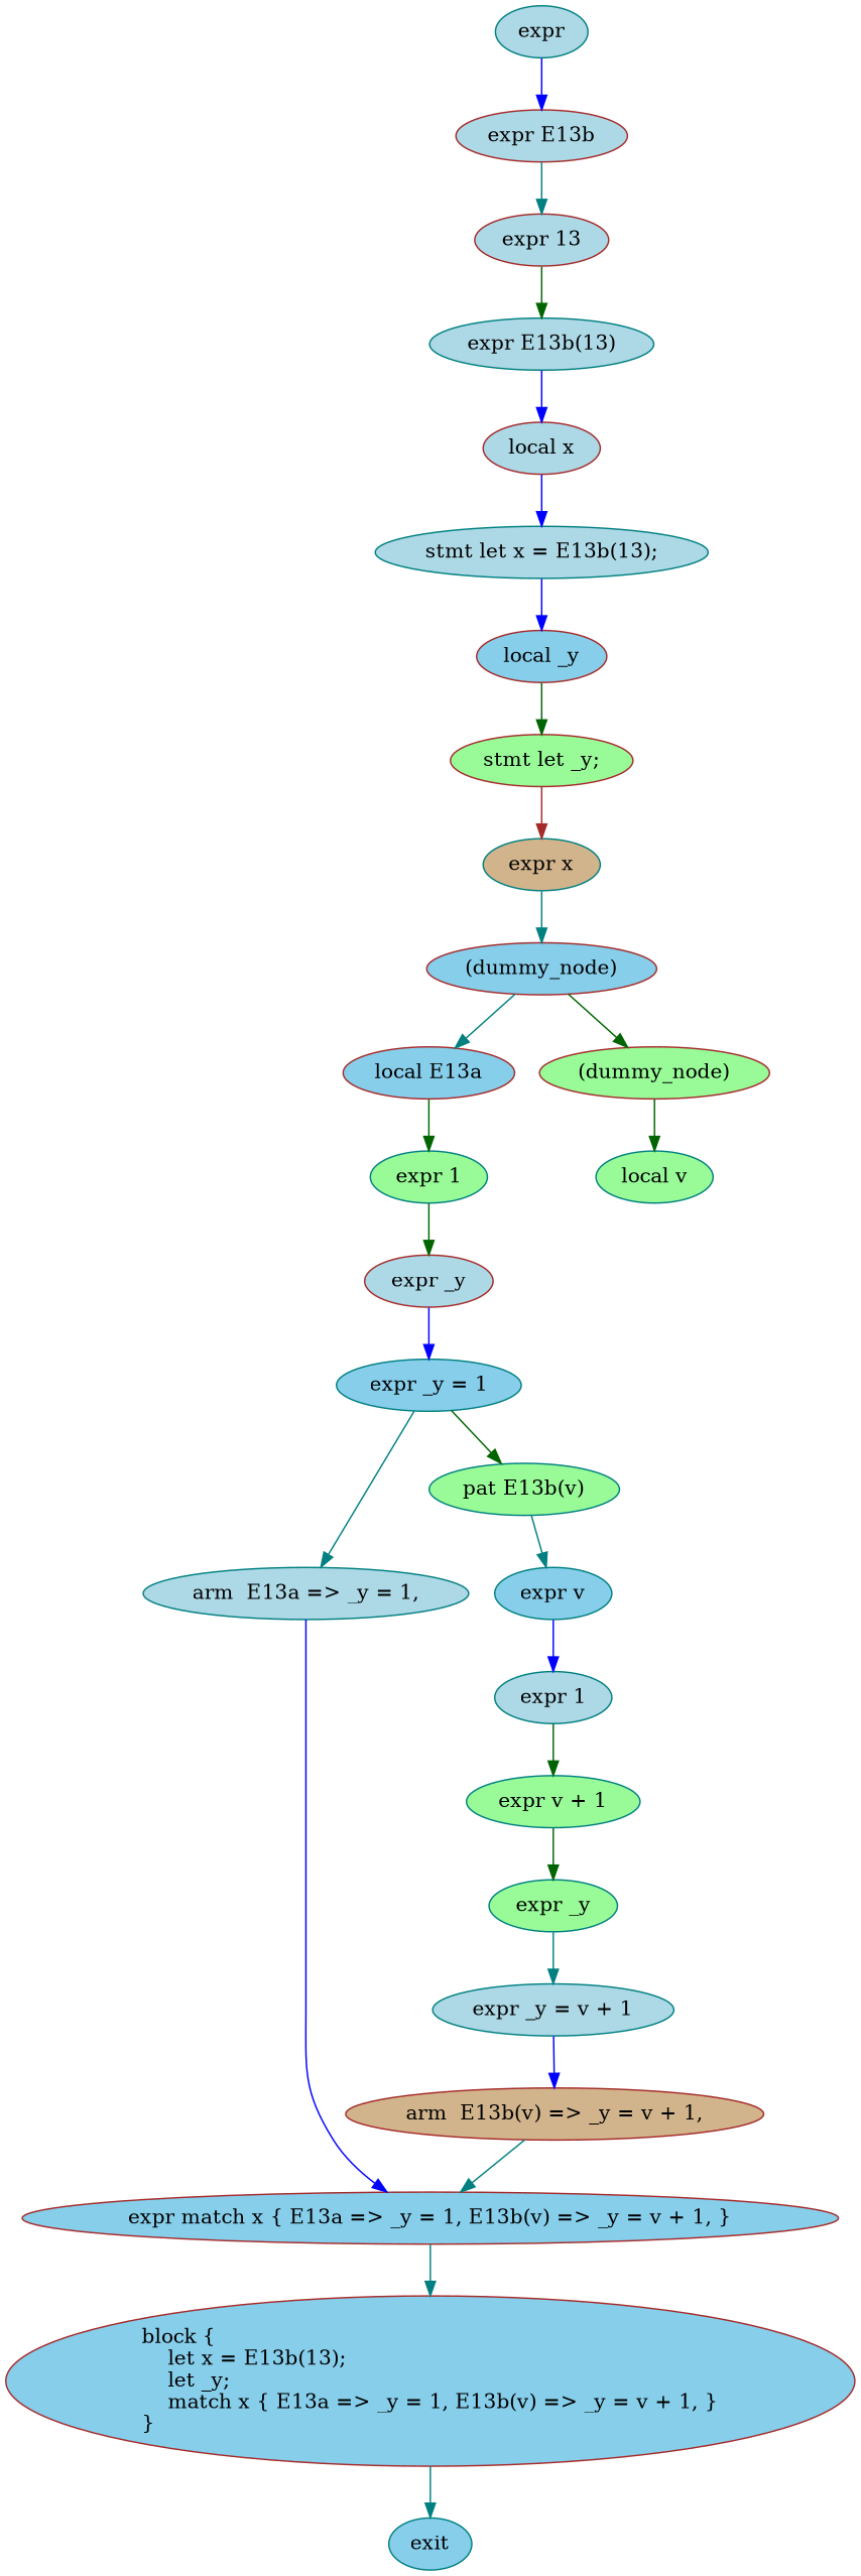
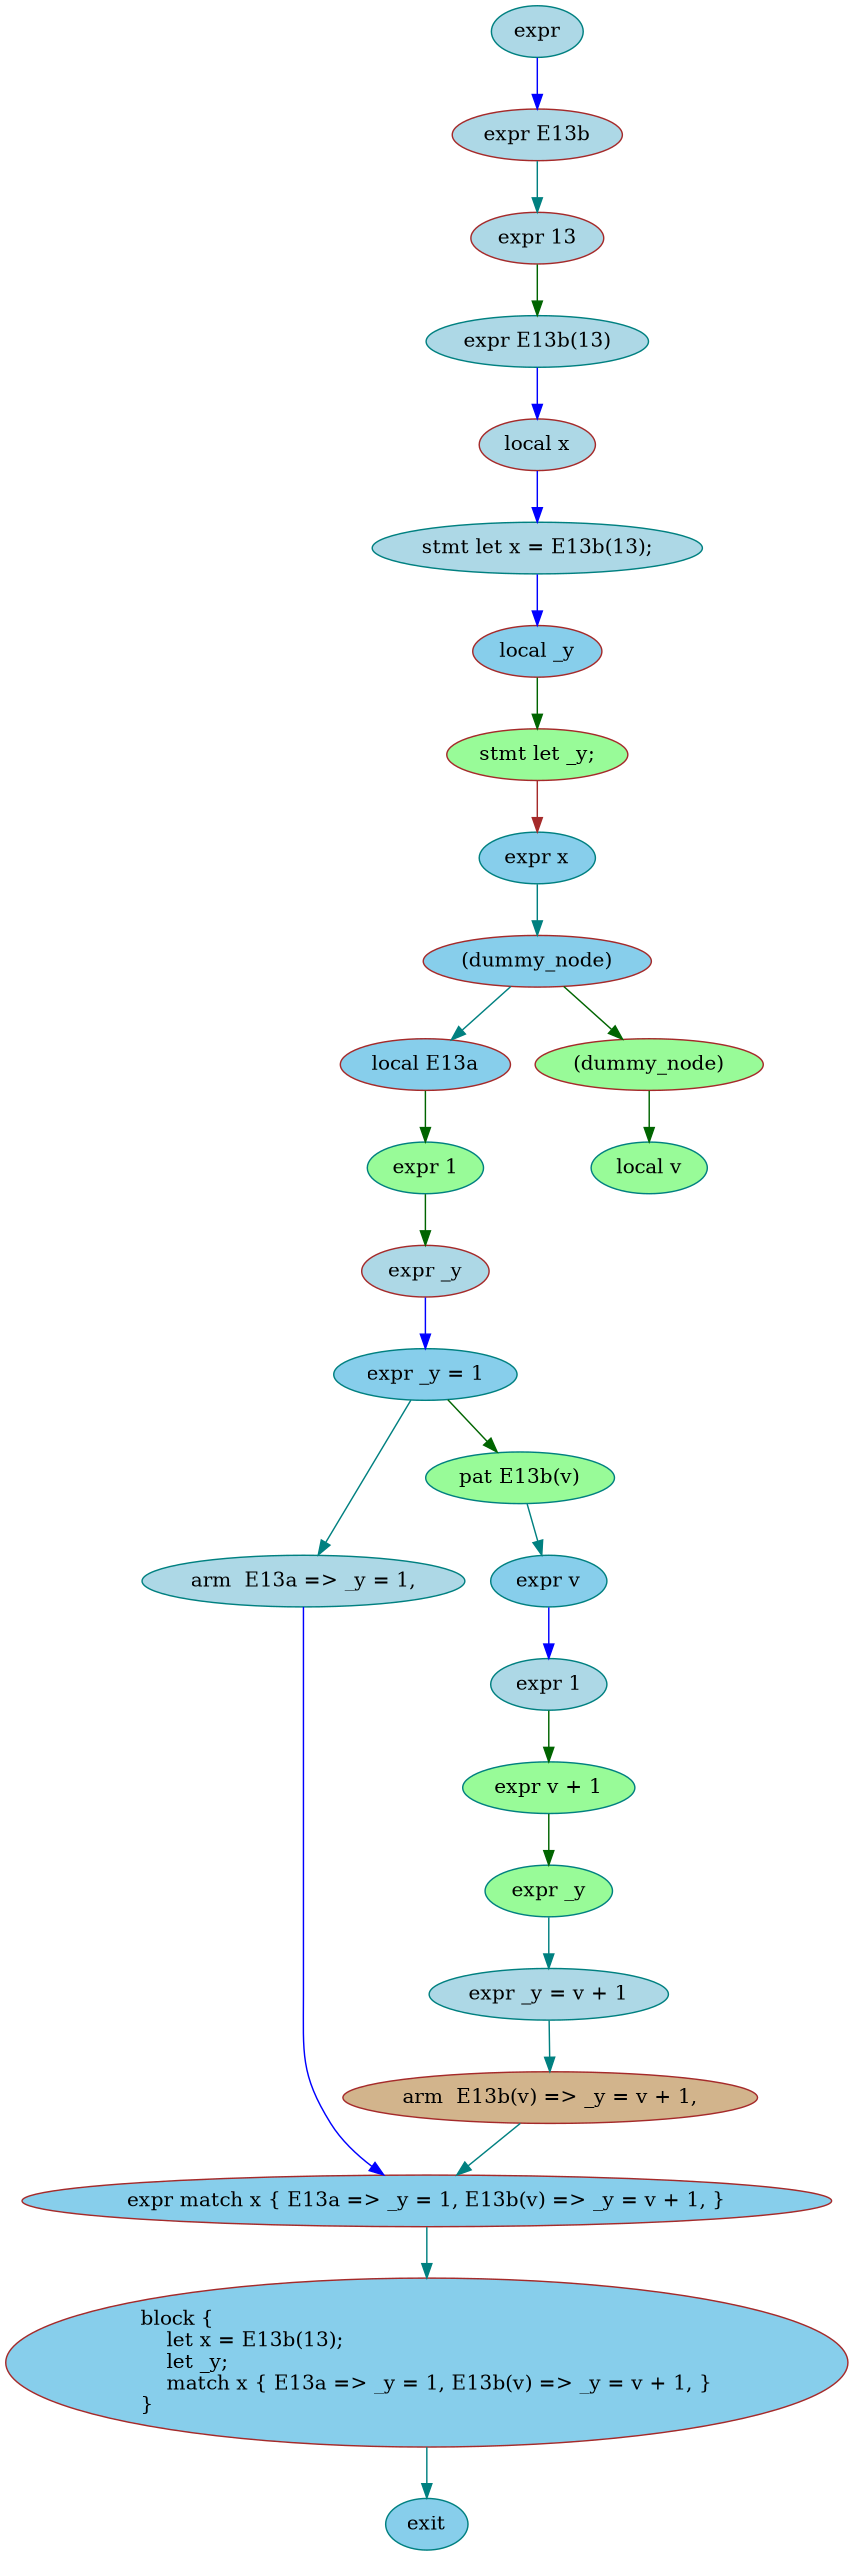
  digraph {
    node [color=teal fillcolor=lightblue style=filled]
    edge [color=teal]
    n1 [label=expr]
    n2 [color=brown label="expr E13b"]
    n3 [color=brown label="expr 13"]
    n4 [fillcolor=skyblue label=exit]
    n5 [label="expr E13b(13)"]
    n6 [color=brown label="local x"]
    n7 [label="stmt let x = E13b(13);"]
    n8 [color=brown fillcolor=skyblue label="local _y"]
    n9 [color=brown fillcolor=palegreen label="stmt let _y;"]
-   n10 [fillcolor=tan label="expr x"]
+   n10 [fillcolor=skyblue label="expr x"]
    n11 [color=brown fillcolor=skyblue label="(dummy_node)"]
    n12 [color=brown fillcolor=skyblue label="local E13a"]
    n13 [color=brown fillcolor=palegreen label="(dummy_node)"]
    n14 [color=brown fillcolor=skyblue label="expr match x { E13a => _y = 1, E13b(v) => _y = v + 1, }"]
    n15 [color=brown fillcolor=skyblue label="block {\l    let x = E13b(13);\l    let _y;\l    match x { E13a => _y = 1, E13b(v) => _y = v + 1, }\l}\l"]
    n16 [fillcolor=palegreen label="expr 1"]
    n17 [fillcolor=palegreen label="local v"]
    n18 [color=brown label="expr _y"]
    n19 [fillcolor=skyblue label="expr _y = 1"]
    n20 [label="arm  E13a => _y = 1,"]
    n21 [fillcolor=palegreen label="pat E13b(v)"]
    n22 [fillcolor=skyblue label="expr v"]
    n23 [label="expr 1"]
    n24 [fillcolor=palegreen label="expr v + 1"]
    n25 [fillcolor=palegreen label="expr _y"]
    n26 [label="expr _y = v + 1"]
    n27 [color=brown fillcolor=tan label="arm  E13b(v) => _y = v + 1,"]
    n1 -> n2 [color=blue]
    n2 -> n3
    n3 -> n5 [color=darkgreen]
    n5 -> n6 [color=blue]
    n6 -> n7 [color=blue]
    n7 -> n8 [color=blue]
    n8 -> n9 [color=darkgreen]
    n9 -> n10 [color=brown]
    n10 -> n11
    n11 -> n12
    n11 -> n13 [color=darkgreen]
    n12 -> n16 [color=darkgreen]
    n13 -> n17 [color=darkgreen]
    n14 -> n15
    n15 -> n4
    n16 -> n18 [color=darkgreen]
    n18 -> n19 [color=blue]
    n19 -> n20
    n19 -> n21 [color=darkgreen]
    n20 -> n14 [color=blue]
    n21 -> n22
    n22 -> n23 [color=blue]
    n23 -> n24 [color=darkgreen]
    n24 -> n25 [color=darkgreen]
    n25 -> n26
-   n26 -> n27 [color=blue]
+   n26 -> n27
    n27 -> n14
  }
